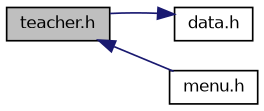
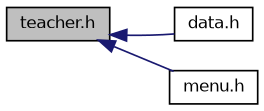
  digraph {
    rankdir=LR
    node [color=black fillcolor=white fontname=Helvetica fontsize=10 shape=record style=filled]
    edge [color=midnightblue dir=back fontname=Helvetica fontsize=10 labelfontname=Helvetica labelfontsize=10 style=solid]
    n1 [fillcolor=grey75 fontcolor=black height=0.2 label="teacher.h" width=0.4]
    n2 [height=0.2 label="data.h" width=0.4]
    n3 [height=0.2 label="menu.h" width=0.4]
-   n2 -> n1
+   n1 -> n2
    n1 -> n3
  }
